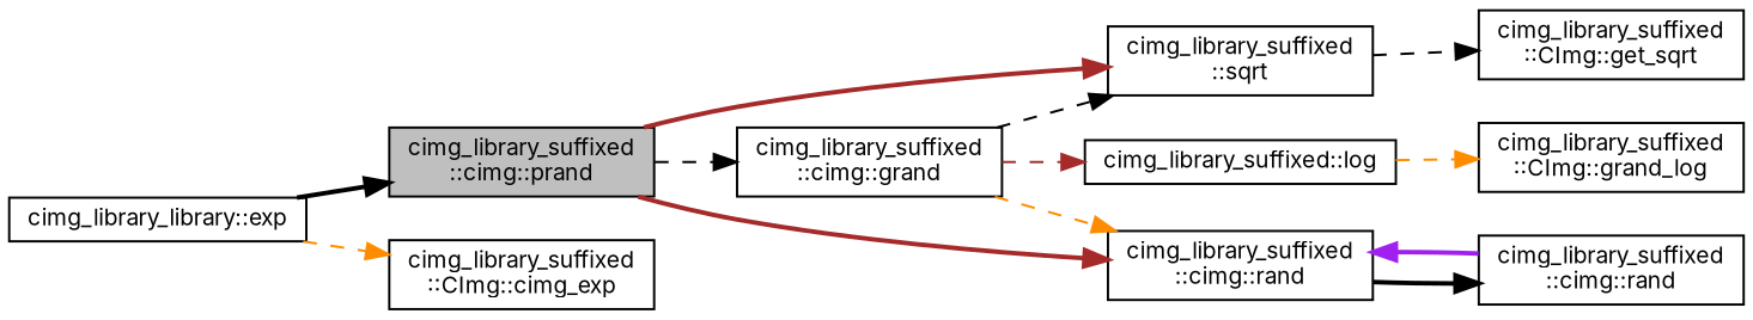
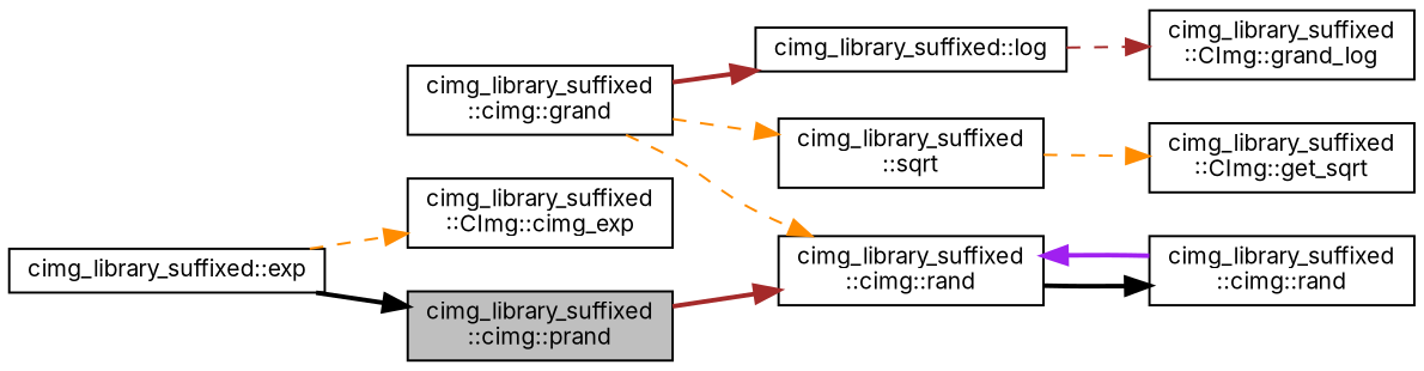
  digraph {
    fontname=Inter
    rankdir=LR
    node [color=black fillcolor=white fontname=Inter fontsize=10 shape=record style=filled]
    edge [color=brown fontname=Inter fontsize=10 labelfontname=Helvetica labelfontsize=10 style=bold]
    n1 [fillcolor=grey75 fontcolor=black height=0.2 label="cimg_library_suffixed\l::cimg::prand" width=0.4]
    n2 [height=0.2 label="cimg_library_suffixed\l::sqrt" width=0.4]
    n3 [height=0.2 label="cimg_library_suffixed\l::cimg::grand" width=0.4]
    n4 [height=0.2 label="cimg_library_suffixed\l::cimg::rand" width=0.4]
    n5 [height=0.2 label="cimg_library_suffixed\l::CImg::get_sqrt" width=0.4]
    n6 [height=0.2 label="cimg_library_suffixed::log" width=0.4]
    n7 [height=0.2 label="cimg_library_suffixed\l::cimg::rand" width=0.4]
-   n8 [height=0.2 label="cimg_library_library::exp" width=0.4]
+   n8 [height=0.2 label="cimg_library_suffixed::exp" width=0.4]
    n9 [height=0.2 label="cimg_library_suffixed\l::CImg::cimg_exp" width=0.4]
    n10 [height=0.2 label="cimg_library_suffixed\l::CImg::grand_log" width=0.4]
-   n1 -> n2
-   n1 -> n3 [color=black style=dashed]
    n1 -> n4
-   n2 -> n5 [color=black style=dashed]
-   n3 -> n2 [color=black style=dashed]
+   n2 -> n5 [color=darkorange style=dashed]
+   n3 -> n2 [color=darkorange style=dashed]
    n3 -> n4 [color=darkorange style=dashed]
-   n3 -> n6 [style=dashed]
+   n3 -> n6
    n4 -> n7 [color=black]
-   n6 -> n10 [color=darkorange style=dashed]
+   n6 -> n10 [style=dashed]
    n7 -> n4 [color=purple]
    n8 -> n1 [color=black]
    n8 -> n9 [color=darkorange style=dashed]
  }
